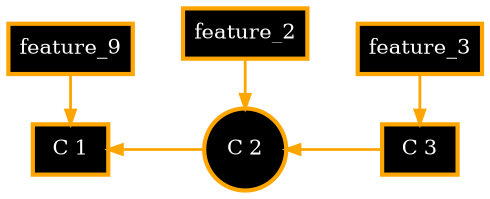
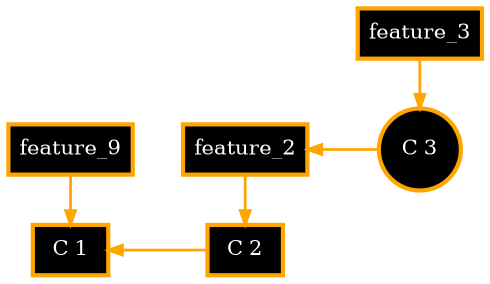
  digraph {
    rankdir=LR
    splines=line
    node [color=orange fillcolor=black fontcolor=white fontsize=15.0 penwidth=3 shape=rect style=filled]
    edge [color=orange dir=forward fontcolor=white minlen=2 style=bold]
    n1 [label=feature_9]
    n2 [group=main label="C 1" shape=box]
    n3 [label=feature_2]
-   n4 [group=main label="C 2" shape=circle]
+   n4 [group=main label="C 2" shape=box]
    n5 [label=feature_3]
-   n6 [group=main label="C 3" shape=box]
+   n6 [group=main label="C 3" shape=circle]
    subgraph sub_1 {
      rank=same
      n1
      n2
    }
    subgraph sub_2 {
      rank=same
      n3
      n4
    }
    subgraph sub_3 {
      rank=same
      n5
      n6
    }
    n1 -> n2
    n2 -> n4 [dir=back minlen=""]
    n3 -> n4
-   n4 -> n6 [dir=back minlen=""]
+   n3 -> n6 [dir=back minlen=""]
    n5 -> n6
  }
